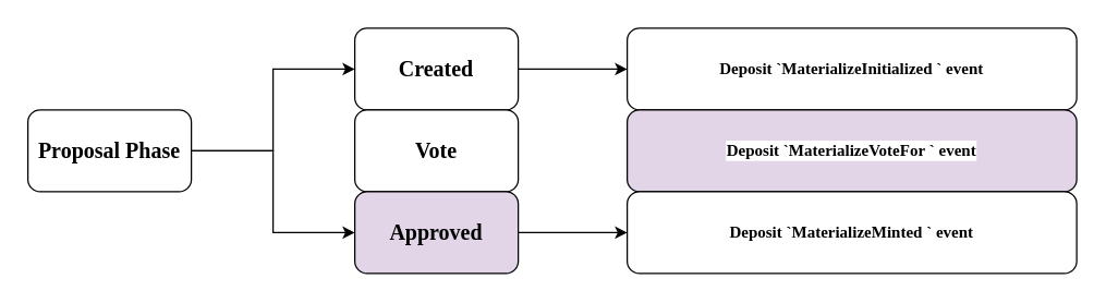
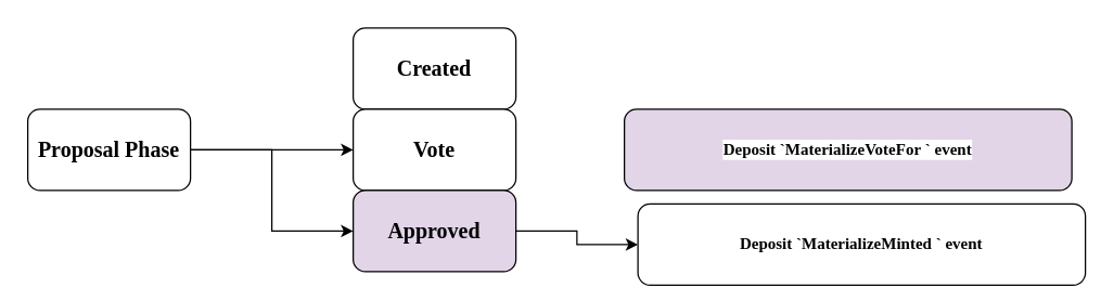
  <mxCell id="0" />
  <mxCell id="1" parent="0" />
- <mxCell id="2" value="" style="edgeStyle=orthogonalEdgeStyle;rounded=0;orthogonalLoop=1;jettySize=auto;html=1;fontFamily=Comic Sans MS;fontStyle=1" edge="1" parent="1" source="5" target="7"><mxGeometry relative="1" as="geometry" /></mxCell>
+ <mxCell id="3" value="" style="edgeStyle=orthogonalEdgeStyle;rounded=0;orthogonalLoop=1;jettySize=auto;html=1;fontFamily=Comic Sans MS;fontStyle=1" edge="1" parent="1" source="5" target="8"><mxGeometry relative="1" as="geometry" /></mxCell>
  <mxCell id="4" style="edgeStyle=orthogonalEdgeStyle;rounded=0;orthogonalLoop=1;jettySize=auto;html=1;exitX=1;exitY=0.5;exitDx=0;exitDy=0;entryX=0;entryY=0.5;entryDx=0;entryDy=0;fontFamily=Comic Sans MS;fontStyle=1" edge="1" parent="1" source="5" target="12"><mxGeometry relative="1" as="geometry" /></mxCell>
  <mxCell id="5" value="Proposal Phase" style="rounded=1;whiteSpace=wrap;html=1;fontFamily=Comic Sans MS;fontStyle=1;fillColor=#FFFFFF;fontColor=#000000;strokeColor=#000000;gradientColor=none;fontSize=16;" vertex="1" parent="1"><mxGeometry x="20" y="80" width="120" height="60" as="geometry" /></mxCell>
- <mxCell id="6" value="" style="edgeStyle=orthogonalEdgeStyle;rounded=0;orthogonalLoop=1;jettySize=auto;html=1;fontFamily=Comic Sans MS;fontStyle=1" edge="1" parent="1" source="7" target="9"><mxGeometry relative="1" as="geometry" /></mxCell>
  <mxCell id="7" value="Created" style="rounded=1;whiteSpace=wrap;html=1;fontFamily=Comic Sans MS;fontStyle=1;strokeColor=default;fontSize=16;" vertex="1" parent="1"><mxGeometry x="260" y="20" width="120" height="60" as="geometry" /></mxCell>
  <mxCell id="8" value="Vote" style="rounded=1;whiteSpace=wrap;html=1;fontFamily=Comic Sans MS;fontStyle=1;strokeColor=default;fontSize=16;" vertex="1" parent="1"><mxGeometry x="260" y="80" width="120" height="60" as="geometry" /></mxCell>
- <mxCell id="9" value="Deposit `&lt;span style=&quot;&quot;&gt;MaterializeInitialized &lt;/span&gt;` event" style="rounded=1;whiteSpace=wrap;html=1;fontFamily=Comic Sans MS;fontStyle=1;labelBackgroundColor=default;fontColor=default;" vertex="1" parent="1"><mxGeometry x="460" y="20" width="330" height="60" as="geometry" /></mxCell>
  <mxCell id="10" value="Deposit `&lt;span style=&quot;&quot;&gt;MaterializeVoteFor&amp;nbsp;&lt;/span&gt;` event" style="rounded=1;whiteSpace=wrap;html=1;fontFamily=Comic Sans MS;fontStyle=1;labelBackgroundColor=default;fontColor=default;fillColor=#e1d5e7;" vertex="1" parent="1"><mxGeometry x="460" y="80" width="330" height="60" as="geometry" /></mxCell>
  <mxCell id="11" value="" style="edgeStyle=orthogonalEdgeStyle;rounded=0;orthogonalLoop=1;jettySize=auto;html=1;fontFamily=Comic Sans MS;fontStyle=1" edge="1" parent="1" source="12" target="13"><mxGeometry relative="1" as="geometry" /></mxCell>
  <mxCell id="12" value="Approved" style="rounded=1;whiteSpace=wrap;html=1;fontFamily=Comic Sans MS;fontStyle=1;strokeColor=default;fontSize=16;fillColor=#e1d5e7;" vertex="1" parent="1"><mxGeometry x="260" y="140" width="120" height="60" as="geometry" /></mxCell>
- <mxCell id="13" value="Deposit `&lt;span style=&quot;&quot;&gt;MaterializeMinted&lt;/span&gt;&lt;span style=&quot;&quot;&gt;&amp;nbsp;&lt;/span&gt;` event" style="rounded=1;whiteSpace=wrap;html=1;fontFamily=Comic Sans MS;fontStyle=1;labelBackgroundColor=default;fontColor=default;" vertex="1" parent="1"><mxGeometry x="460" y="140" width="330" height="60" as="geometry" /></mxCell>
+ <mxCell id="13" value="Deposit `&lt;span style=&quot;&quot;&gt;MaterializeMinted&lt;/span&gt;&lt;span style=&quot;&quot;&gt;&amp;nbsp;&lt;/span&gt;` event" style="rounded=1;whiteSpace=wrap;html=1;fontFamily=Comic Sans MS;fontStyle=1;labelBackgroundColor=default;fontColor=default;" vertex="1" parent="1"><mxGeometry x="470" y="150" width="330" height="60" as="geometry" /></mxCell>
